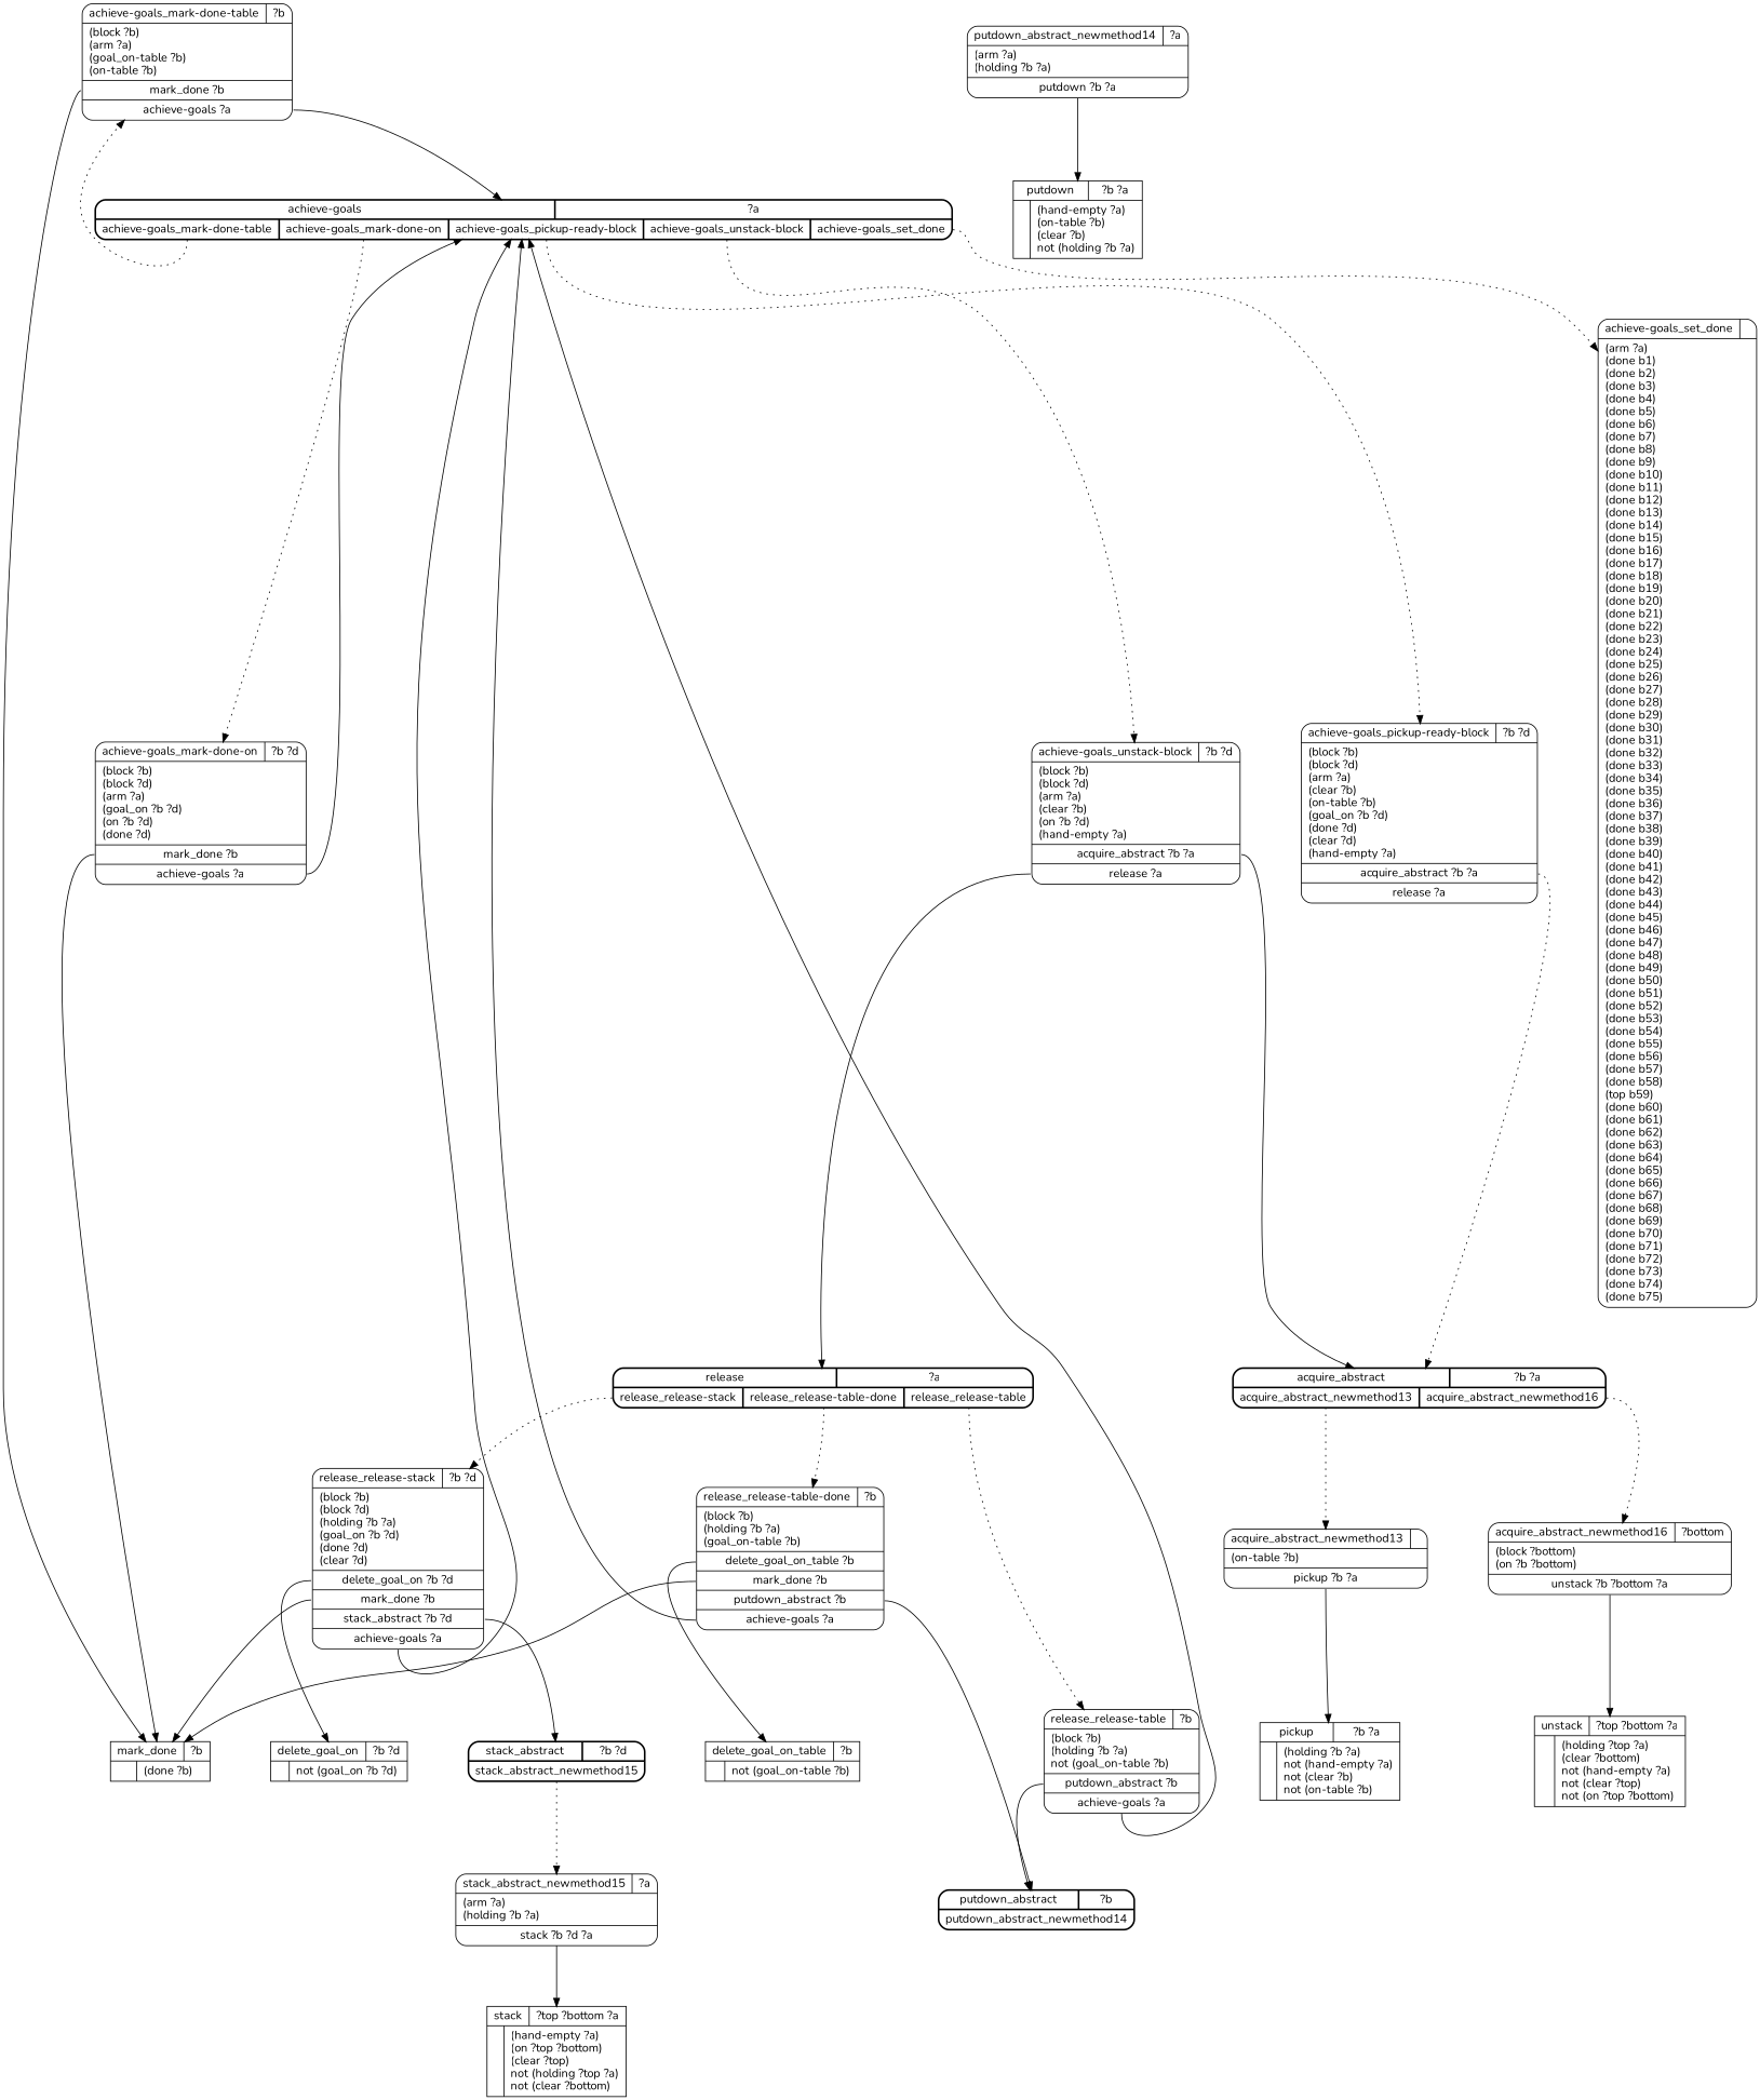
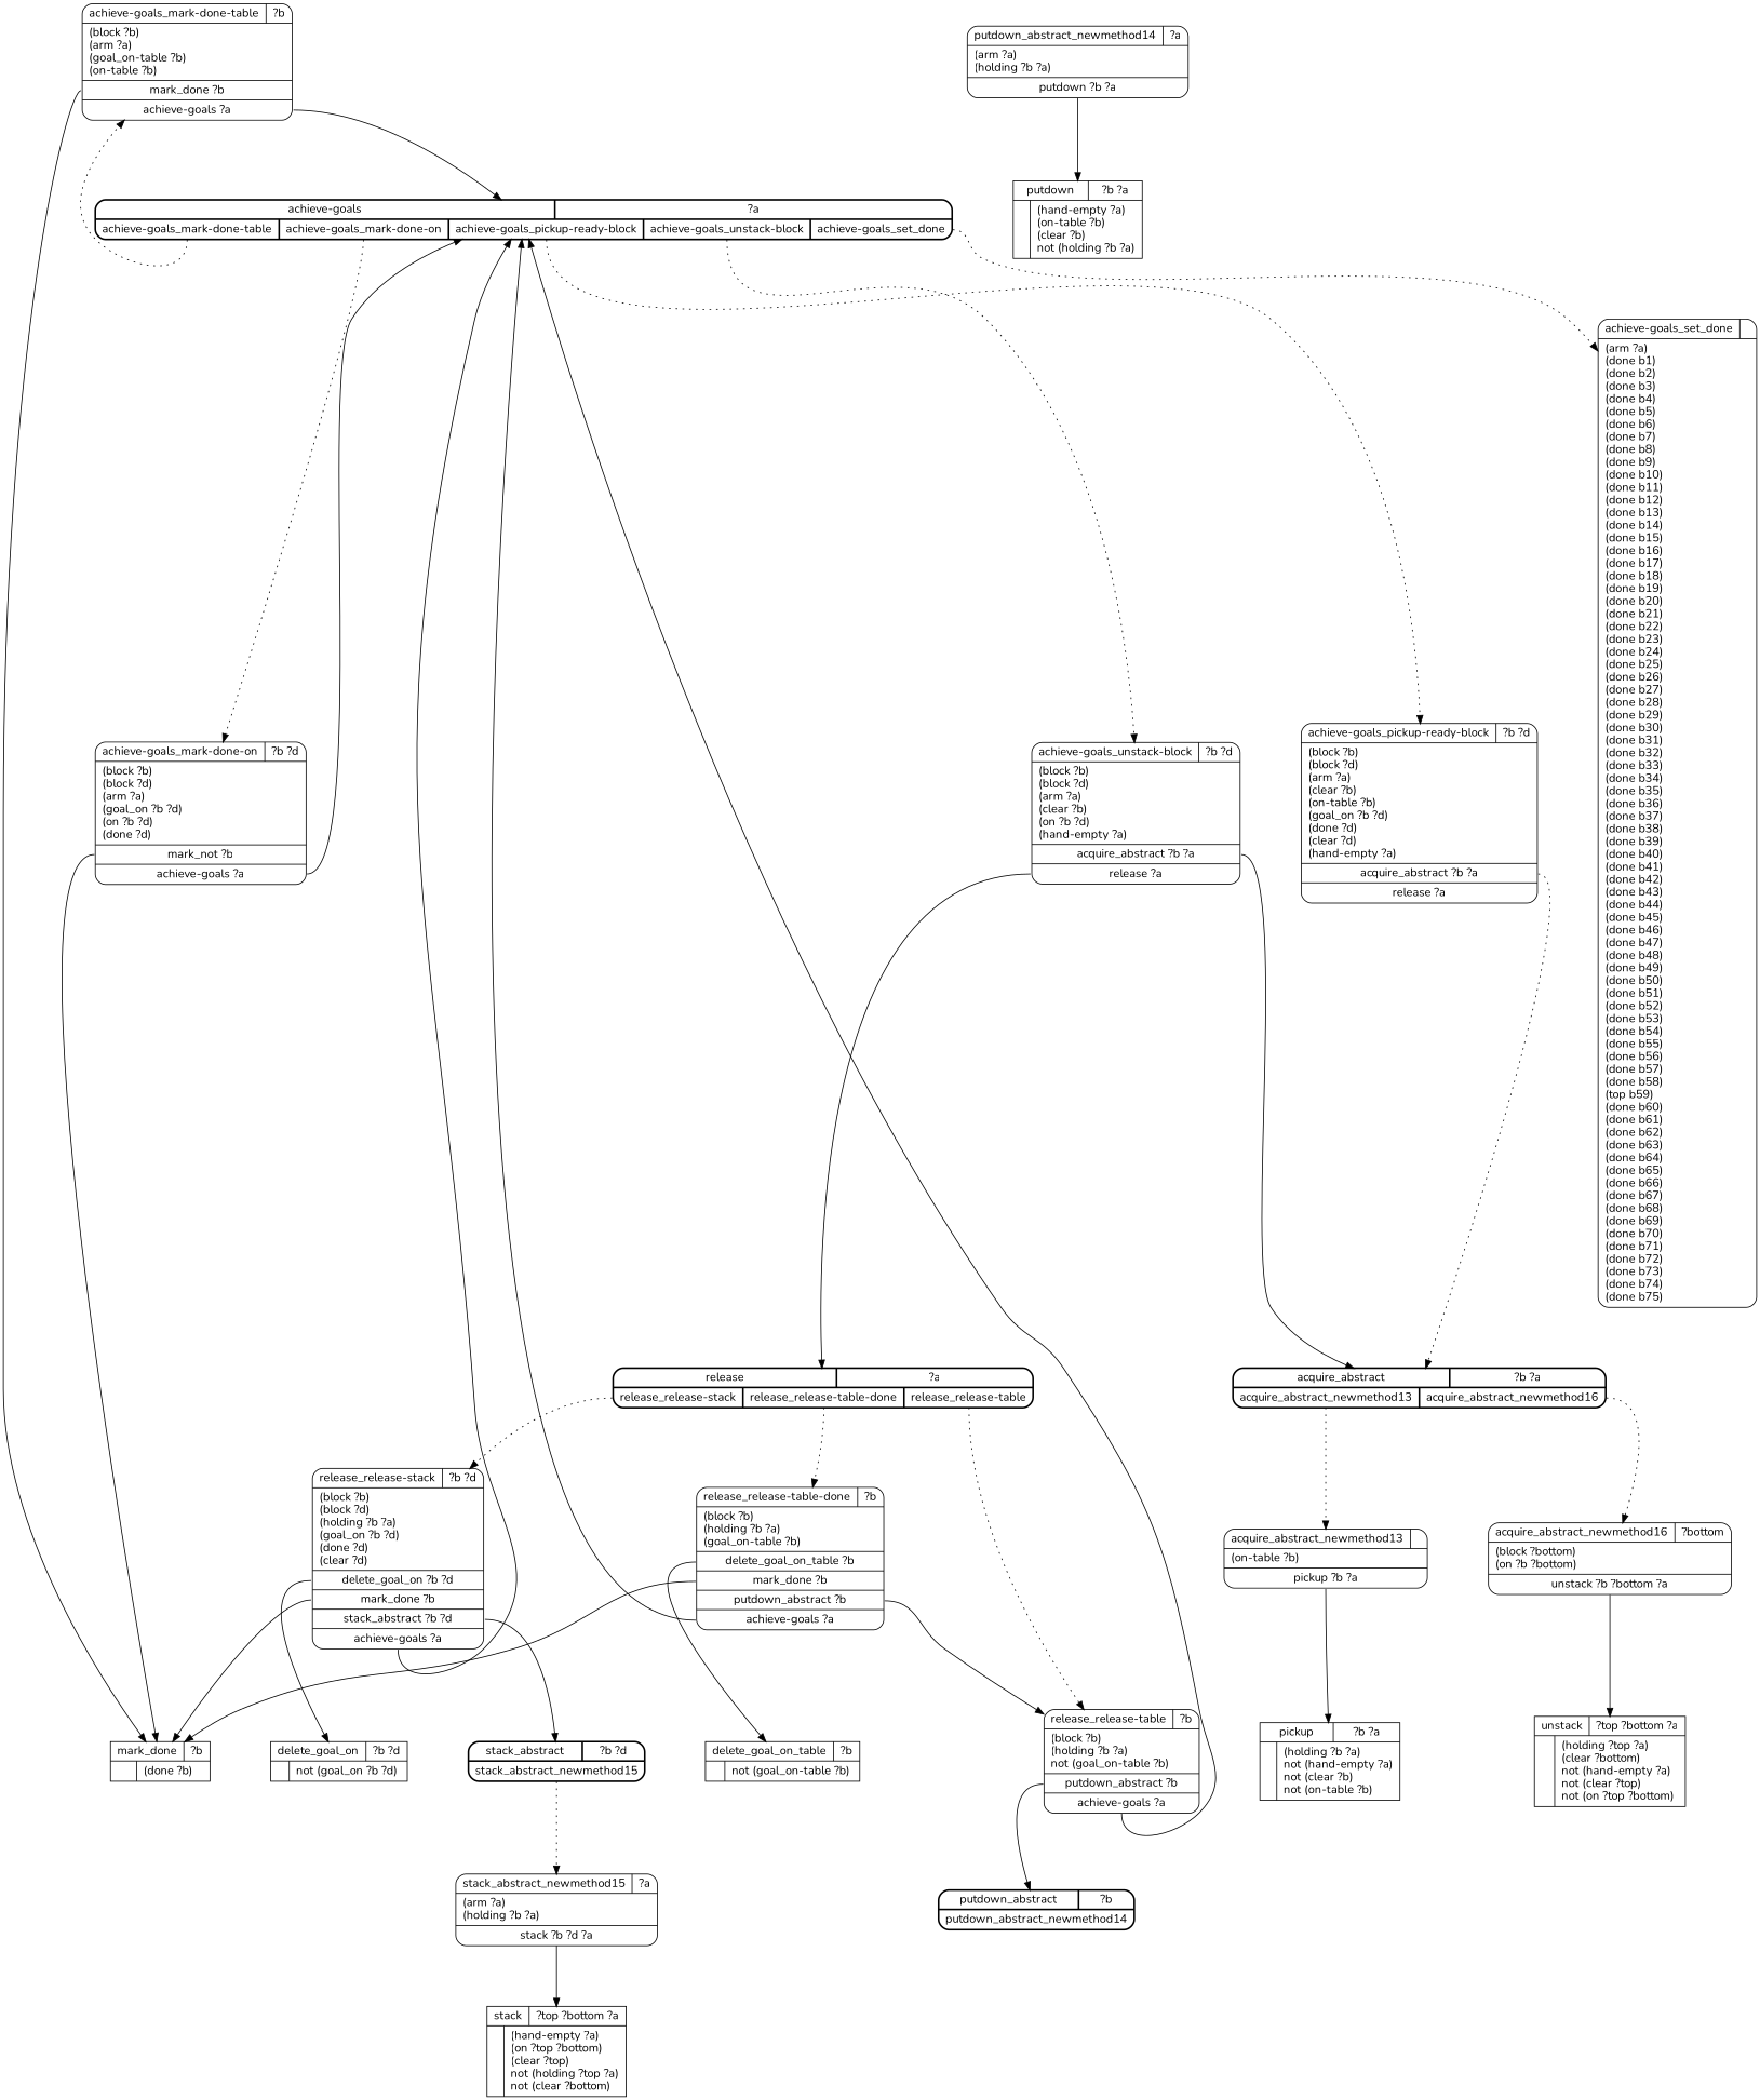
  digraph {
    fontname=Nunito
    nodesep=1
    ranksep=1
    node [fontname=Nunito shape=Mrecord]
    edge [fontname=Nunito tailport=0]
    mark_done [label="{{\N|?b}|{|(done ?b)\l}}" shape=record]
    delete_goal_on [label="{{\N|?b ?d}|{|not (goal_on ?b ?d)\l}}" shape=record]
    delete_goal_on_table [label="{{\N|?b}|{|not (goal_on-table ?b)\l}}" shape=record]
    pickup [label="{{\N|?b ?a}|{|(holding ?b ?a)\lnot (hand-empty ?a)\lnot (clear ?b)\lnot (on-table ?b)\l}}" shape=record]
    putdown [label="{{\N|?b ?a}|{|(hand-empty ?a)\l(on-table ?b)\l(clear ?b)\lnot (holding ?b ?a)\l}}" shape=record]
    stack [label="{{\N|?top ?bottom ?a}|{|(hand-empty ?a)\l(on ?top ?bottom)\l(clear ?top)\lnot (holding ?top ?a)\lnot (clear ?bottom)\l}}" shape=record]
    unstack [label="{{\N|?top ?bottom ?a}|{|(holding ?top ?a)\l(clear ?bottom)\lnot (hand-empty ?a)\lnot (clear ?top)\lnot (on ?top ?bottom)\l}}" shape=record]
    "achieve-goals" [label="{{\N|?a}|{<0>achieve-goals_mark-done-table|<1>achieve-goals_mark-done-on|<2>achieve-goals_pickup-ready-block|<3>achieve-goals_unstack-block|<4>achieve-goals_set_done}}" style=bold]
    "achieve-goals_mark-done-table" [label="{{\N|?b}|(block ?b)\l(arm ?a)\l(goal_on-table ?b)\l(on-table ?b)\l|<0>mark_done ?b|<1>achieve-goals ?a}"]
-   "achieve-goals_mark-done-on" [label="{{\N|?b ?d}|(block ?b)\l(block ?d)\l(arm ?a)\l(goal_on ?b ?d)\l(on ?b ?d)\l(done ?d)\l|<0>mark_done ?b|<1>achieve-goals ?a}"]
+   "achieve-goals_mark-done-on" [label="{{\N|?b ?d}|(block ?b)\l(block ?d)\l(arm ?a)\l(goal_on ?b ?d)\l(on ?b ?d)\l(done ?d)\l|<0>mark_not ?b|<1>achieve-goals ?a}"]
    "achieve-goals_pickup-ready-block" [label="{{\N|?b ?d}|(block ?b)\l(block ?d)\l(arm ?a)\l(clear ?b)\l(on-table ?b)\l(goal_on ?b ?d)\l(done ?d)\l(clear ?d)\l(hand-empty ?a)\l|<0>acquire_abstract ?b ?a|<1>release ?a}"]
    "achieve-goals_unstack-block" [label="{{\N|?b ?d}|(block ?b)\l(block ?d)\l(arm ?a)\l(clear ?b)\l(on ?b ?d)\l(hand-empty ?a)\l|<0>acquire_abstract ?b ?a|<1>release ?a}"]
    "achieve-goals_set_done" [label="{{\N|}|(arm ?a)\l(done b1)\l(done b2)\l(done b3)\l(done b4)\l(done b5)\l(done b6)\l(done b7)\l(done b8)\l(done b9)\l(done b10)\l(done b11)\l(done b12)\l(done b13)\l(done b14)\l(done b15)\l(done b16)\l(done b17)\l(done b18)\l(done b19)\l(done b20)\l(done b21)\l(done b22)\l(done b23)\l(done b24)\l(done b25)\l(done b26)\l(done b27)\l(done b28)\l(done b29)\l(done b30)\l(done b31)\l(done b32)\l(done b33)\l(done b34)\l(done b35)\l(done b36)\l(done b37)\l(done b38)\l(done b39)\l(done b40)\l(done b41)\l(done b42)\l(done b43)\l(done b44)\l(done b45)\l(done b46)\l(done b47)\l(done b48)\l(done b49)\l(done b50)\l(done b51)\l(done b52)\l(done b53)\l(done b54)\l(done b55)\l(done b56)\l(done b57)\l(done b58)\l(top b59)\l(done b60)\l(done b61)\l(done b62)\l(done b63)\l(done b64)\l(done b65)\l(done b66)\l(done b67)\l(done b68)\l(done b69)\l(done b70)\l(done b71)\l(done b72)\l(done b73)\l(done b74)\l(done b75)\l}"]
    acquire_abstract [label="{{\N|?b ?a}|{<0>acquire_abstract_newmethod13|<1>acquire_abstract_newmethod16}}" style=bold]
    release [label="{{\N|?a}|{<0>release_release-stack|<1>release_release-table-done|<2>release_release-table}}" style=bold]
    acquire_abstract_newmethod13 [label="{{\N|}|(on-table ?b)\l|<0>pickup ?b ?a}"]
    acquire_abstract_newmethod16 [label="{{\N|?bottom}|(block ?bottom)\l(on ?b ?bottom)\l|<0>unstack ?b ?bottom ?a}"]
    "release_release-stack" [label="{{\N|?b ?d}|(block ?b)\l(block ?d)\l(holding ?b ?a)\l(goal_on ?b ?d)\l(done ?d)\l(clear ?d)\l|<0>delete_goal_on ?b ?d|<1>mark_done ?b|<2>stack_abstract ?b ?d|<3>achieve-goals ?a}"]
    "release_release-table-done" [label="{{\N|?b}|(block ?b)\l(holding ?b ?a)\l(goal_on-table ?b)\l|<0>delete_goal_on_table ?b|<1>mark_done ?b|<2>putdown_abstract ?b|<3>achieve-goals ?a}"]
    "release_release-table" [label="{{\N|?b}|(block ?b)\l(holding ?b ?a)\lnot (goal_on-table ?b)\l|<0>putdown_abstract ?b|<1>achieve-goals ?a}"]
    stack_abstract [label="{{\N|?b ?d}|{<0>stack_abstract_newmethod15}}" style=bold]
    putdown_abstract [label="{{\N|?b}|{<0>putdown_abstract_newmethod14}}" style=bold]
    stack_abstract_newmethod15 [label="{{\N|?a}|(arm ?a)\l(holding ?b ?a)\l|<0>stack ?b ?d ?a}"]
    putdown_abstract_newmethod14 [label="{{\N|?a}|(arm ?a)\l(holding ?b ?a)\l|<0>putdown ?b ?a}"]
    "achieve-goals" -> "achieve-goals_mark-done-table" [style=dotted]
    "achieve-goals" -> "achieve-goals_mark-done-on" [style=dotted tailport=1]
    "achieve-goals" -> "achieve-goals_pickup-ready-block" [style=dotted tailport=2]
    "achieve-goals" -> "achieve-goals_unstack-block" [style=dotted tailport=3]
    "achieve-goals" -> "achieve-goals_set_done" [style=dotted tailport=4]
    "achieve-goals_mark-done-table" -> mark_done
    "achieve-goals_mark-done-table" -> "achieve-goals" [tailport=1]
    "achieve-goals_mark-done-on" -> mark_done
    "achieve-goals_mark-done-on" -> "achieve-goals" [tailport=1]
    "achieve-goals_pickup-ready-block" -> acquire_abstract [style=dotted]
    "achieve-goals_unstack-block" -> acquire_abstract
    "achieve-goals_unstack-block" -> release [tailport=1]
    acquire_abstract -> acquire_abstract_newmethod13 [style=dotted]
    acquire_abstract -> acquire_abstract_newmethod16 [style=dotted tailport=1]
    release -> "release_release-stack" [style=dotted]
    release -> "release_release-table-done" [style=dotted tailport=1]
    release -> "release_release-table" [style=dotted tailport=2]
    acquire_abstract_newmethod13 -> pickup
    acquire_abstract_newmethod16 -> unstack
    "release_release-stack" -> mark_done [tailport=1]
    "release_release-stack" -> delete_goal_on
    "release_release-stack" -> "achieve-goals" [tailport=3]
    "release_release-stack" -> stack_abstract [tailport=2]
    "release_release-table-done" -> mark_done [tailport=1]
    "release_release-table-done" -> delete_goal_on_table
    "release_release-table-done" -> "achieve-goals" [tailport=3]
-   "release_release-table-done" -> putdown_abstract [tailport=2]
+   "release_release-table-done" -> "release_release-table" [tailport=2]
    "release_release-table" -> "achieve-goals" [tailport=1]
    "release_release-table" -> putdown_abstract
    stack_abstract -> stack_abstract_newmethod15 [style=dotted]
    stack_abstract_newmethod15 -> stack
    putdown_abstract_newmethod14 -> putdown
  }
